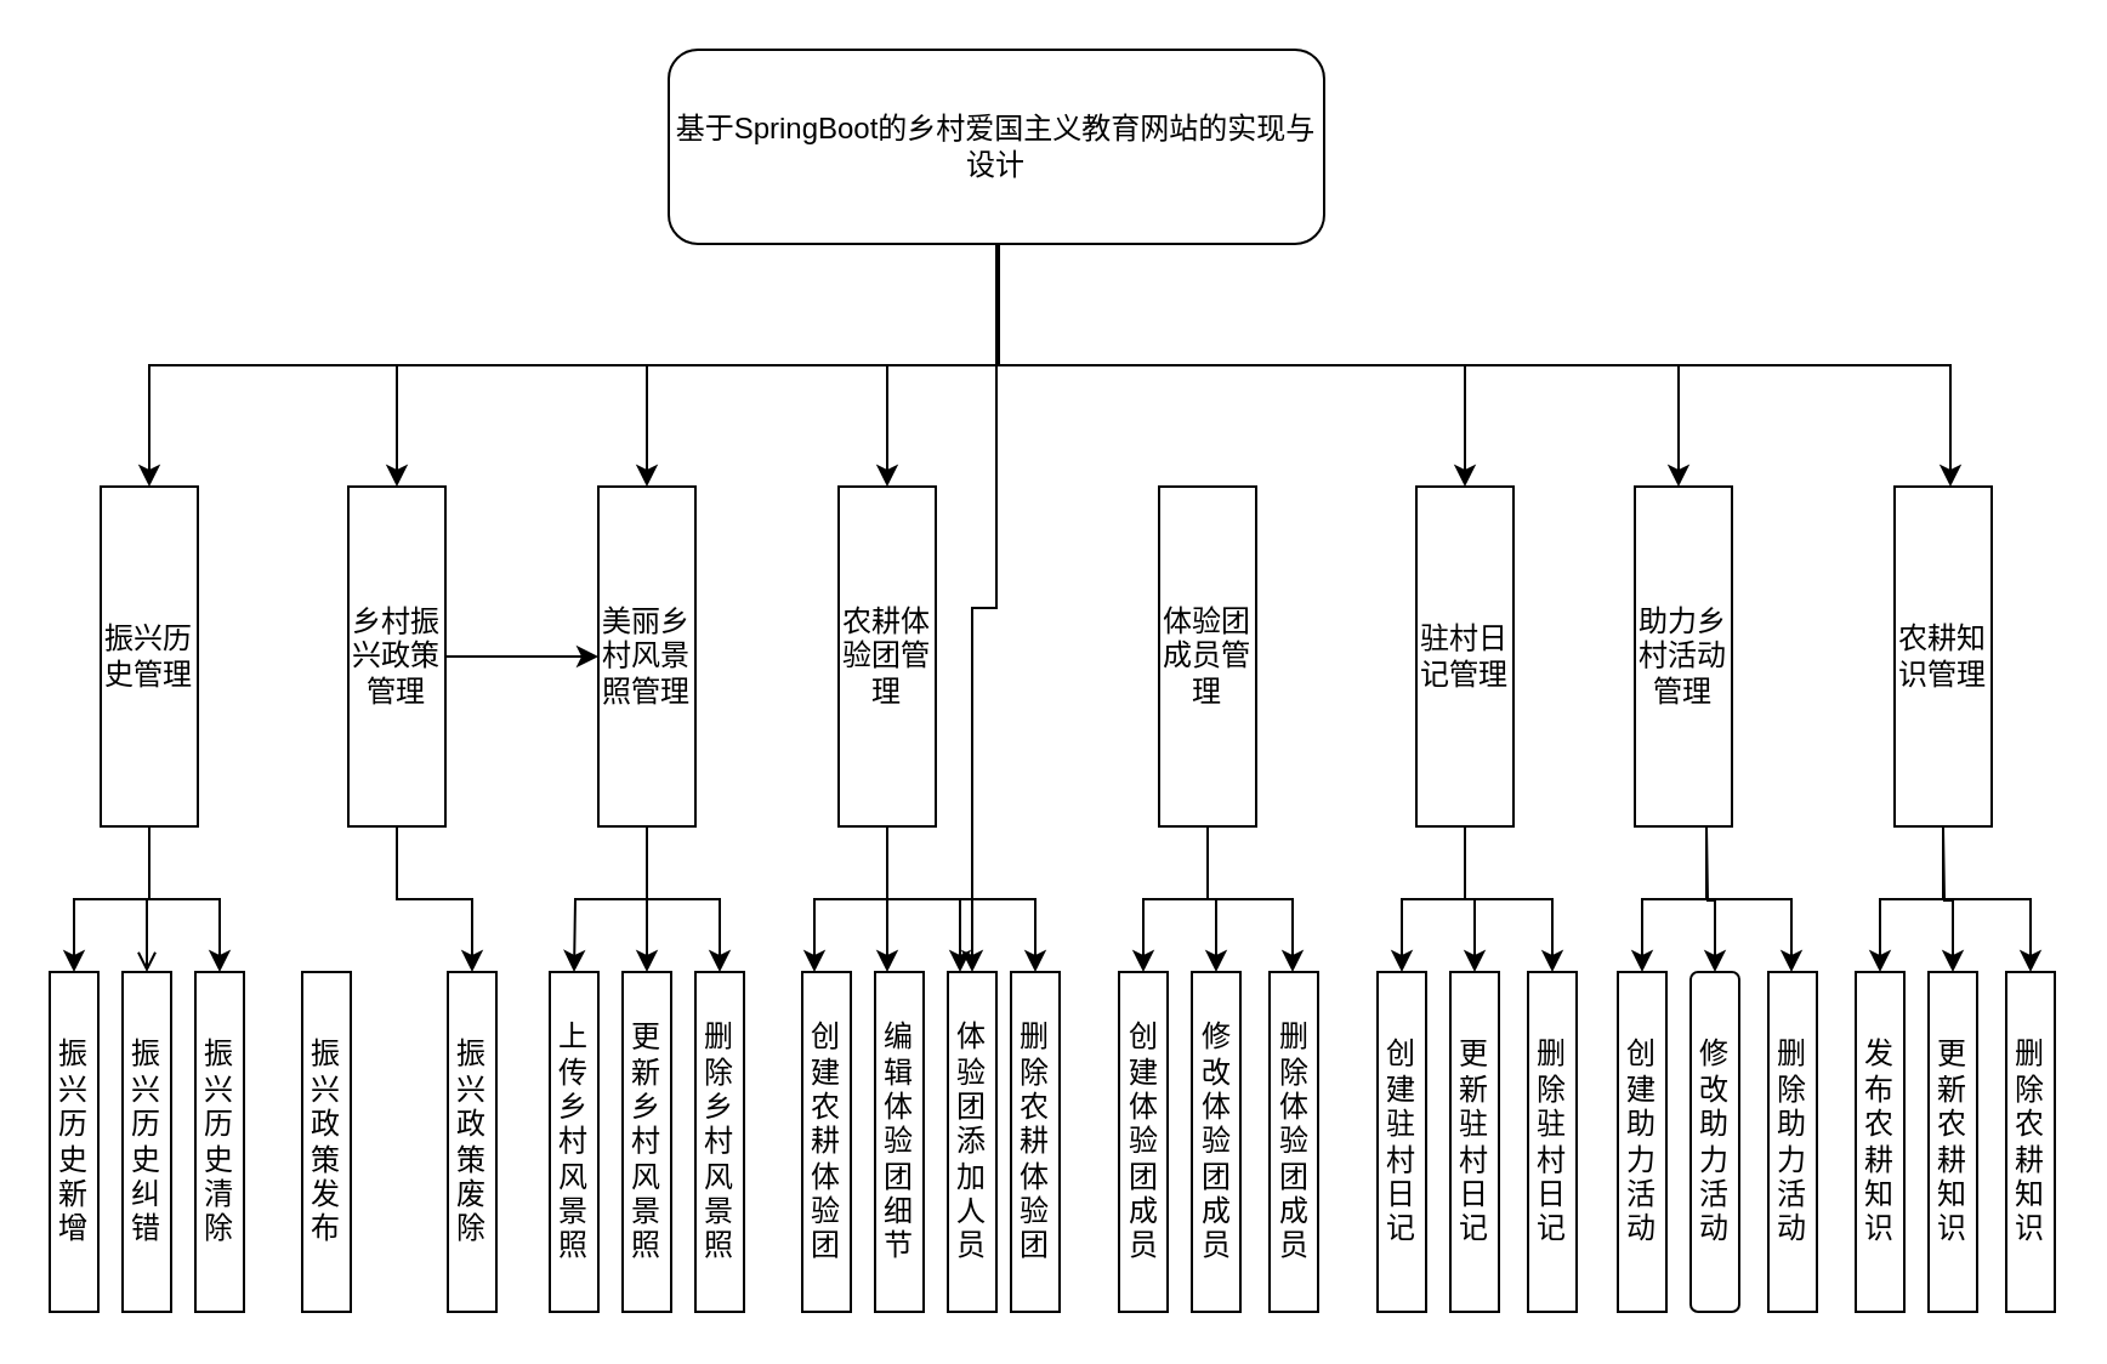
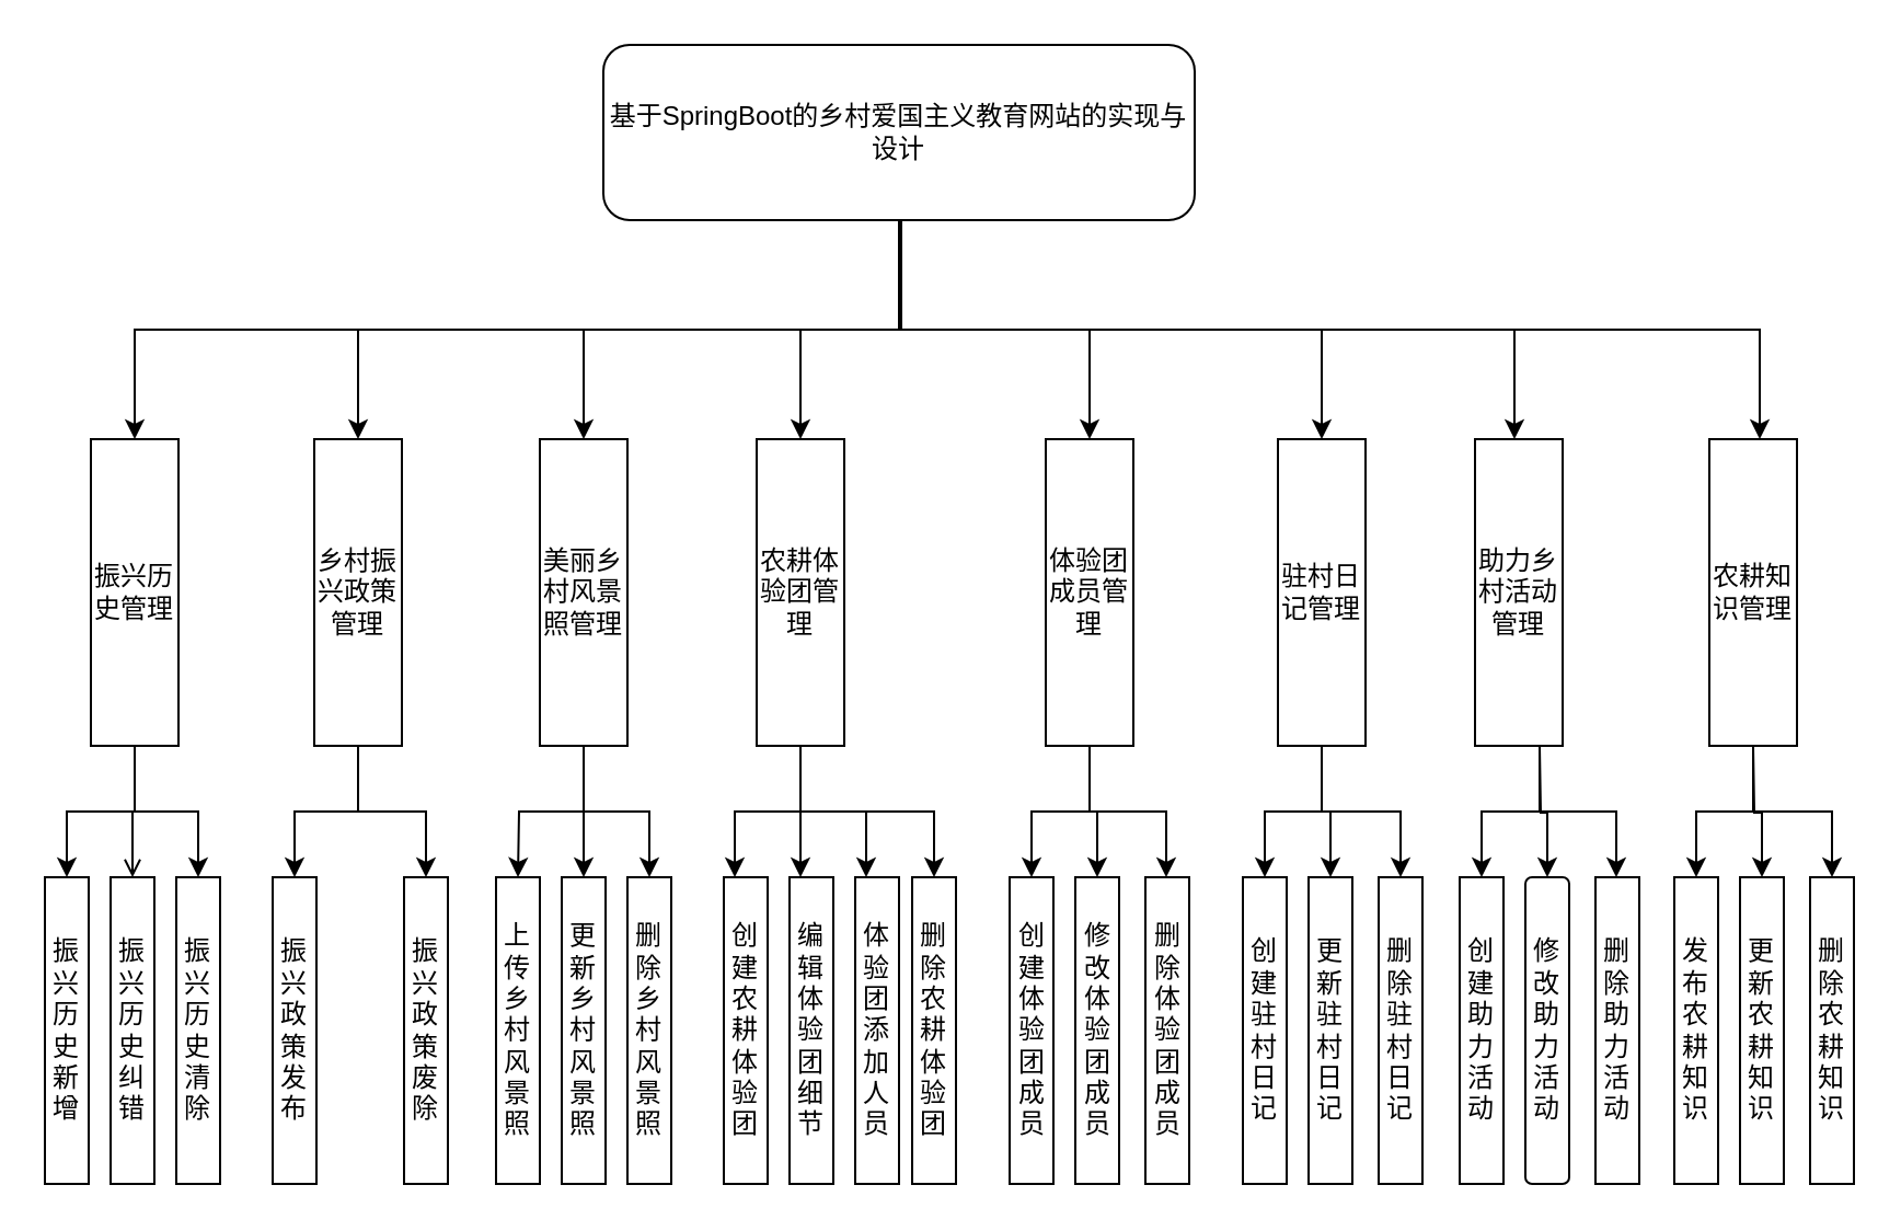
  <mxCell id="0" />
  <mxCell id="1" parent="0" />
  <mxCell id="2" style="edgeStyle=orthogonalEdgeStyle;rounded=0;orthogonalLoop=1;jettySize=auto;html=1;entryX=0.5;entryY=0;entryDx=0;entryDy=0;startArrow=none;startFill=0;strokeColor=default;" edge="1" parent="1" target="14"><mxGeometry relative="1" as="geometry"><mxPoint x="410" y="100" as="sourcePoint" /><Array as="points"><mxPoint x="410" y="150" /><mxPoint x="163" y="150" /></Array></mxGeometry></mxCell>
  <mxCell id="3" style="edgeStyle=orthogonalEdgeStyle;rounded=0;orthogonalLoop=1;jettySize=auto;html=1;exitX=0.5;exitY=1;exitDx=0;exitDy=0;startArrow=none;startFill=0;strokeColor=default;" edge="1" parent="1" source="10" target="11"><mxGeometry relative="1" as="geometry" /></mxCell>
  <mxCell id="4" style="edgeStyle=orthogonalEdgeStyle;rounded=0;orthogonalLoop=1;jettySize=auto;html=1;exitX=0.5;exitY=1;exitDx=0;exitDy=0;startArrow=none;startFill=0;strokeColor=default;" edge="1" parent="1" source="10" target="17"><mxGeometry relative="1" as="geometry" /></mxCell>
- <mxCell id="5" style="edgeStyle=orthogonalEdgeStyle;rounded=0;orthogonalLoop=1;jettySize=auto;html=1;startArrow=none;startFill=0;strokeColor=default;" edge="1" parent="1" source="10" target="44"><mxGeometry relative="1" as="geometry" /></mxCell>
+ <mxCell id="5" style="edgeStyle=orthogonalEdgeStyle;rounded=0;orthogonalLoop=1;jettySize=auto;html=1;entryX=0.5;entryY=0;entryDx=0;entryDy=0;startArrow=none;startFill=0;strokeColor=default;" edge="1" parent="1" source="10" target="21"><mxGeometry relative="1" as="geometry" /></mxCell>
  <mxCell id="6" style="edgeStyle=orthogonalEdgeStyle;rounded=0;orthogonalLoop=1;jettySize=auto;html=1;entryX=0.5;entryY=0;entryDx=0;entryDy=0;startArrow=none;startFill=0;strokeColor=default;" edge="1" parent="1" source="10" target="25"><mxGeometry relative="1" as="geometry"><Array as="points"><mxPoint x="410" y="150" /><mxPoint x="603" y="150" /></Array></mxGeometry></mxCell>
  <mxCell id="7" style="edgeStyle=orthogonalEdgeStyle;rounded=0;orthogonalLoop=1;jettySize=auto;html=1;startArrow=none;startFill=0;strokeColor=default;entryX=0.45;entryY=0;entryDx=0;entryDy=0;entryPerimeter=0;" edge="1" parent="1" source="10" target="15"><mxGeometry relative="1" as="geometry"><mxPoint x="626" y="180" as="targetPoint" /><Array as="points"><mxPoint x="410" y="150" /><mxPoint x="691" y="150" /></Array></mxGeometry></mxCell>
  <mxCell id="8" style="edgeStyle=orthogonalEdgeStyle;rounded=0;orthogonalLoop=1;jettySize=auto;html=1;entryX=0.5;entryY=0;entryDx=0;entryDy=0;startArrow=none;startFill=0;strokeColor=default;" edge="1" parent="1"><mxGeometry relative="1" as="geometry"><mxPoint x="410" y="100" as="sourcePoint" /><mxPoint x="803" y="200" as="targetPoint" /><Array as="points"><mxPoint x="411" y="100" /><mxPoint x="411" y="150" /><mxPoint x="803" y="150" /></Array></mxGeometry></mxCell>
  <mxCell id="9" style="edgeStyle=orthogonalEdgeStyle;rounded=0;orthogonalLoop=1;jettySize=auto;html=1;startArrow=none;startFill=0;strokeColor=default;entryX=0.5;entryY=0;entryDx=0;entryDy=0;" edge="1" parent="1" source="10" target="30"><mxGeometry relative="1" as="geometry"><Array as="points"><mxPoint x="410" y="150" /><mxPoint x="61" y="150" /></Array></mxGeometry></mxCell>
  <mxCell id="10" value="基于SpringBoot的乡村爱国主义教育网站的实现与设计" style="rounded=1;whiteSpace=wrap;html=1;" vertex="1" parent="1"><mxGeometry x="275" y="20" width="270" height="80" as="geometry" /></mxCell>
  <mxCell id="11" value="美丽乡村风景照管理" style="rounded=0;whiteSpace=wrap;html=1;" vertex="1" parent="1"><mxGeometry x="246" y="200" width="40" height="140" as="geometry" /></mxCell>
- <mxCell id="12" style="edgeStyle=orthogonalEdgeStyle;rounded=0;orthogonalLoop=1;jettySize=auto;html=1;startArrow=none;startFill=0;strokeColor=default;" edge="1" parent="1" source="14" target="11"><mxGeometry relative="1" as="geometry" /></mxCell>
+ <mxCell id="12" style="edgeStyle=orthogonalEdgeStyle;rounded=0;orthogonalLoop=1;jettySize=auto;html=1;entryX=0.5;entryY=0;entryDx=0;entryDy=0;startArrow=none;startFill=0;strokeColor=default;" edge="1" parent="1" source="14" target="34"><mxGeometry relative="1" as="geometry" /></mxCell>
  <mxCell id="13" style="edgeStyle=orthogonalEdgeStyle;rounded=0;orthogonalLoop=1;jettySize=auto;html=1;entryX=0.5;entryY=0;entryDx=0;entryDy=0;startArrow=none;startFill=0;strokeColor=default;exitX=0.5;exitY=1;exitDx=0;exitDy=0;" edge="1" parent="1" source="14" target="35"><mxGeometry relative="1" as="geometry" /></mxCell>
  <mxCell id="14" value="乡村振兴政策管理" style="rounded=0;whiteSpace=wrap;html=1;" vertex="1" parent="1"><mxGeometry x="143" y="200" width="40" height="140" as="geometry" /></mxCell>
  <mxCell id="15" value="助力乡村活动管理" style="rounded=0;whiteSpace=wrap;html=1;" vertex="1" parent="1"><mxGeometry x="673" y="200" width="40" height="140" as="geometry" /></mxCell>
  <mxCell id="16" style="edgeStyle=orthogonalEdgeStyle;rounded=0;orthogonalLoop=1;jettySize=auto;html=1;startArrow=none;startFill=0;strokeColor=default;exitX=0.5;exitY=1;exitDx=0;exitDy=0;" edge="1" parent="1" source="17" target="48"><mxGeometry relative="1" as="geometry"><Array as="points"><mxPoint x="365" y="370" /><mxPoint x="426" y="370" /></Array></mxGeometry></mxCell>
  <mxCell id="17" value="农耕体验团管理" style="rounded=0;whiteSpace=wrap;html=1;" vertex="1" parent="1"><mxGeometry x="345" y="200" width="40" height="140" as="geometry" /></mxCell>
  <mxCell id="18" style="edgeStyle=orthogonalEdgeStyle;rounded=0;orthogonalLoop=1;jettySize=auto;html=1;entryX=0.5;entryY=0;entryDx=0;entryDy=0;startArrow=none;startFill=0;strokeColor=default;" edge="1" parent="1" source="21" target="49"><mxGeometry relative="1" as="geometry" /></mxCell>
  <mxCell id="19" style="edgeStyle=orthogonalEdgeStyle;rounded=0;orthogonalLoop=1;jettySize=auto;html=1;entryX=0.5;entryY=0;entryDx=0;entryDy=0;startArrow=none;startFill=0;strokeColor=default;" edge="1" parent="1" source="21" target="50"><mxGeometry relative="1" as="geometry" /></mxCell>
  <mxCell id="20" style="edgeStyle=orthogonalEdgeStyle;rounded=0;orthogonalLoop=1;jettySize=auto;html=1;startArrow=none;startFill=0;strokeColor=default;" edge="1" parent="1" source="21" target="51"><mxGeometry relative="1" as="geometry"><Array as="points"><mxPoint x="497" y="370" /><mxPoint x="532" y="370" /></Array></mxGeometry></mxCell>
  <mxCell id="21" value="体验团成员管理" style="rounded=0;whiteSpace=wrap;html=1;" vertex="1" parent="1"><mxGeometry x="477" y="200" width="40" height="140" as="geometry" /></mxCell>
  <mxCell id="22" style="edgeStyle=orthogonalEdgeStyle;rounded=0;orthogonalLoop=1;jettySize=auto;html=1;entryX=0.5;entryY=0;entryDx=0;entryDy=0;startArrow=none;startFill=0;strokeColor=default;" edge="1" parent="1" source="25" target="52"><mxGeometry relative="1" as="geometry" /></mxCell>
  <mxCell id="23" style="edgeStyle=orthogonalEdgeStyle;rounded=0;orthogonalLoop=1;jettySize=auto;html=1;entryX=0.5;entryY=0;entryDx=0;entryDy=0;startArrow=none;startFill=0;strokeColor=default;" edge="1" parent="1" source="25" target="53"><mxGeometry relative="1" as="geometry" /></mxCell>
  <mxCell id="24" style="edgeStyle=orthogonalEdgeStyle;rounded=0;orthogonalLoop=1;jettySize=auto;html=1;entryX=0.5;entryY=0;entryDx=0;entryDy=0;startArrow=none;startFill=0;strokeColor=default;" edge="1" parent="1" source="25" target="54"><mxGeometry relative="1" as="geometry"><Array as="points"><mxPoint x="603" y="370" /><mxPoint x="639" y="370" /></Array></mxGeometry></mxCell>
  <mxCell id="25" value="驻村日记管理" style="rounded=0;whiteSpace=wrap;html=1;" vertex="1" parent="1"><mxGeometry x="583" y="200" width="40" height="140" as="geometry" /></mxCell>
  <mxCell id="26" value="农耕知识管理" style="rounded=0;whiteSpace=wrap;html=1;" vertex="1" parent="1"><mxGeometry x="780" y="200" width="40" height="140" as="geometry" /></mxCell>
  <mxCell id="27" style="edgeStyle=orthogonalEdgeStyle;rounded=0;orthogonalLoop=1;jettySize=auto;html=1;entryX=0.5;entryY=0;entryDx=0;entryDy=0;startArrow=none;startFill=0;strokeColor=default;exitX=0.5;exitY=1;exitDx=0;exitDy=0;" edge="1" parent="1" source="30" target="31"><mxGeometry relative="1" as="geometry" /></mxCell>
  <mxCell id="28" style="edgeStyle=orthogonalEdgeStyle;rounded=0;orthogonalLoop=1;jettySize=auto;html=1;exitX=0.5;exitY=1;exitDx=0;exitDy=0;startArrow=none;startFill=0;strokeColor=default;endArrow=open;" edge="1" parent="1" source="30" target="32"><mxGeometry relative="1" as="geometry" /></mxCell>
  <mxCell id="29" style="edgeStyle=orthogonalEdgeStyle;rounded=0;orthogonalLoop=1;jettySize=auto;html=1;startArrow=none;startFill=0;strokeColor=default;entryX=0.5;entryY=0;entryDx=0;entryDy=0;exitX=0.5;exitY=1;exitDx=0;exitDy=0;" edge="1" parent="1" source="30" target="33"><mxGeometry relative="1" as="geometry"><mxPoint x="81" y="380" as="targetPoint" /><mxPoint x="67" y="340" as="sourcePoint" /><Array as="points"><mxPoint x="61" y="370" /><mxPoint x="90" y="370" /></Array></mxGeometry></mxCell>
  <mxCell id="30" value="振兴历史管理" style="rounded=0;whiteSpace=wrap;html=1;" vertex="1" parent="1"><mxGeometry x="41" y="200" width="40" height="140" as="geometry" /></mxCell>
  <mxCell id="31" value="振兴历史新增" style="rounded=0;whiteSpace=wrap;html=1;" vertex="1" parent="1"><mxGeometry x="20" y="400" width="20" height="140" as="geometry" /></mxCell>
  <mxCell id="32" value="振兴历史纠错" style="rounded=0;whiteSpace=wrap;html=1;" vertex="1" parent="1"><mxGeometry x="50" y="400" width="20" height="140" as="geometry" /></mxCell>
  <mxCell id="33" value="振兴历史清除" style="rounded=0;whiteSpace=wrap;html=1;" vertex="1" parent="1"><mxGeometry x="80" y="400" width="20" height="140" as="geometry" /></mxCell>
  <mxCell id="34" value="振兴政策发布" style="rounded=0;whiteSpace=wrap;html=1;" vertex="1" parent="1"><mxGeometry x="124" y="400" width="20" height="140" as="geometry" /></mxCell>
  <mxCell id="35" value="振兴政策废除" style="rounded=0;whiteSpace=wrap;html=1;" vertex="1" parent="1"><mxGeometry x="184" y="400" width="20" height="140" as="geometry" /></mxCell>
  <mxCell id="36" value="上传乡村风景照" style="rounded=0;whiteSpace=wrap;html=1;" vertex="1" parent="1"><mxGeometry x="226" y="400" width="20" height="140" as="geometry" /></mxCell>
  <mxCell id="37" value="更新乡村风景照" style="rounded=0;whiteSpace=wrap;html=1;" vertex="1" parent="1"><mxGeometry x="256" y="400" width="20" height="140" as="geometry" /></mxCell>
  <mxCell id="38" value="删除乡村风景照" style="rounded=0;whiteSpace=wrap;html=1;" vertex="1" parent="1"><mxGeometry x="286" y="400" width="20" height="140" as="geometry" /></mxCell>
  <mxCell id="39" style="edgeStyle=orthogonalEdgeStyle;rounded=0;orthogonalLoop=1;jettySize=auto;html=1;startArrow=none;startFill=0;strokeColor=default;exitX=0.5;exitY=1;exitDx=0;exitDy=0;" edge="1" parent="1" source="11"><mxGeometry relative="1" as="geometry"><mxPoint x="265.034" y="360.03" as="sourcePoint" /><mxPoint x="236" y="400" as="targetPoint" /></mxGeometry></mxCell>
  <mxCell id="40" style="edgeStyle=orthogonalEdgeStyle;rounded=0;orthogonalLoop=1;jettySize=auto;html=1;startArrow=none;startFill=0;strokeColor=default;" edge="1" parent="1"><mxGeometry relative="1" as="geometry"><mxPoint x="266" y="340" as="sourcePoint" /><mxPoint x="266" y="400" as="targetPoint" /></mxGeometry></mxCell>
  <mxCell id="41" style="edgeStyle=orthogonalEdgeStyle;rounded=0;orthogonalLoop=1;jettySize=auto;html=1;startArrow=none;startFill=0;strokeColor=default;" edge="1" parent="1"><mxGeometry relative="1" as="geometry"><mxPoint x="265" y="340" as="sourcePoint" /><mxPoint x="296" y="400" as="targetPoint" /><Array as="points"><mxPoint x="266" y="340" /><mxPoint x="266" y="370" /><mxPoint x="296" y="370" /></Array></mxGeometry></mxCell>
  <mxCell id="42" value="创建农耕体验团" style="rounded=0;whiteSpace=wrap;html=1;" vertex="1" parent="1"><mxGeometry x="330" y="400" width="20" height="140" as="geometry" /></mxCell>
  <mxCell id="43" value="编辑体验团细节" style="rounded=0;whiteSpace=wrap;html=1;" vertex="1" parent="1"><mxGeometry x="360" y="400" width="20" height="140" as="geometry" /></mxCell>
  <mxCell id="44" value="体验团添加人员" style="rounded=0;whiteSpace=wrap;html=1;" vertex="1" parent="1"><mxGeometry x="390" y="400" width="20" height="140" as="geometry" /></mxCell>
  <mxCell id="45" style="edgeStyle=orthogonalEdgeStyle;rounded=0;orthogonalLoop=1;jettySize=auto;html=1;startArrow=none;startFill=0;strokeColor=default;exitX=0.5;exitY=1;exitDx=0;exitDy=0;" edge="1" parent="1"><mxGeometry relative="1" as="geometry"><mxPoint x="365" y="340" as="sourcePoint" /><mxPoint x="335" y="400" as="targetPoint" /><Array as="points"><mxPoint x="365" y="370" /><mxPoint x="335" y="370" /></Array></mxGeometry></mxCell>
  <mxCell id="46" style="edgeStyle=orthogonalEdgeStyle;rounded=0;orthogonalLoop=1;jettySize=auto;html=1;startArrow=none;startFill=0;strokeColor=default;" edge="1" parent="1"><mxGeometry relative="1" as="geometry"><mxPoint x="365" y="340" as="sourcePoint" /><mxPoint x="365" y="400" as="targetPoint" /></mxGeometry></mxCell>
  <mxCell id="47" style="edgeStyle=orthogonalEdgeStyle;rounded=0;orthogonalLoop=1;jettySize=auto;html=1;startArrow=none;startFill=0;strokeColor=default;" edge="1" parent="1"><mxGeometry relative="1" as="geometry"><mxPoint x="364" y="340" as="sourcePoint" /><mxPoint x="395" y="400" as="targetPoint" /><Array as="points"><mxPoint x="365" y="340" /><mxPoint x="365" y="370" /><mxPoint x="395" y="370" /></Array></mxGeometry></mxCell>
  <mxCell id="48" value="删除农耕体验团" style="rounded=0;whiteSpace=wrap;html=1;" vertex="1" parent="1"><mxGeometry x="416" y="400" width="20" height="140" as="geometry" /></mxCell>
  <mxCell id="49" value="创建体验团成员" style="rounded=0;whiteSpace=wrap;html=1;" vertex="1" parent="1"><mxGeometry x="460.5" y="400" width="20" height="140" as="geometry" /></mxCell>
  <mxCell id="50" value="修改体验团成员" style="rounded=0;whiteSpace=wrap;html=1;" vertex="1" parent="1"><mxGeometry x="490.5" y="400" width="20" height="140" as="geometry" /></mxCell>
  <mxCell id="51" value="删除体验团成员" style="rounded=0;whiteSpace=wrap;html=1;" vertex="1" parent="1"><mxGeometry x="522.5" y="400" width="20" height="140" as="geometry" /></mxCell>
  <mxCell id="52" value="创建驻村日记" style="rounded=0;whiteSpace=wrap;html=1;" vertex="1" parent="1"><mxGeometry x="567" y="400" width="20" height="140" as="geometry" /></mxCell>
  <mxCell id="53" value="更新驻村日记" style="rounded=0;whiteSpace=wrap;html=1;" vertex="1" parent="1"><mxGeometry x="597" y="400" width="20" height="140" as="geometry" /></mxCell>
  <mxCell id="54" value="删除驻村日记" style="rounded=0;whiteSpace=wrap;html=1;" vertex="1" parent="1"><mxGeometry x="629" y="400" width="20" height="140" as="geometry" /></mxCell>
  <mxCell id="55" style="edgeStyle=orthogonalEdgeStyle;rounded=0;orthogonalLoop=1;jettySize=auto;html=1;entryX=0.5;entryY=0;entryDx=0;entryDy=0;startArrow=none;startFill=0;strokeColor=default;" edge="1" parent="1" target="58"><mxGeometry relative="1" as="geometry"><mxPoint x="800" y="340" as="sourcePoint" /><Array as="points"><mxPoint x="800" y="370" /><mxPoint x="774" y="370" /></Array></mxGeometry></mxCell>
  <mxCell id="56" style="edgeStyle=orthogonalEdgeStyle;rounded=0;orthogonalLoop=1;jettySize=auto;html=1;entryX=0.5;entryY=0;entryDx=0;entryDy=0;startArrow=none;startFill=0;strokeColor=default;" edge="1" parent="1" target="59"><mxGeometry relative="1" as="geometry"><mxPoint x="800" y="340" as="sourcePoint" /></mxGeometry></mxCell>
  <mxCell id="57" style="edgeStyle=orthogonalEdgeStyle;rounded=0;orthogonalLoop=1;jettySize=auto;html=1;entryX=0.5;entryY=0;entryDx=0;entryDy=0;startArrow=none;startFill=0;strokeColor=default;" edge="1" parent="1" target="60"><mxGeometry relative="1" as="geometry"><mxPoint x="800" y="340" as="sourcePoint" /><Array as="points"><mxPoint x="800" y="370" /><mxPoint x="836" y="370" /></Array></mxGeometry></mxCell>
  <mxCell id="58" value="发布农耕知识" style="rounded=0;whiteSpace=wrap;html=1;" vertex="1" parent="1"><mxGeometry x="764" y="400" width="20" height="140" as="geometry" /></mxCell>
  <mxCell id="59" value="更新农耕知识" style="rounded=0;whiteSpace=wrap;html=1;" vertex="1" parent="1"><mxGeometry x="794" y="400" width="20" height="140" as="geometry" /></mxCell>
  <mxCell id="60" value="删除农耕知识" style="rounded=0;whiteSpace=wrap;html=1;" vertex="1" parent="1"><mxGeometry x="826" y="400" width="20" height="140" as="geometry" /></mxCell>
  <mxCell id="61" style="edgeStyle=orthogonalEdgeStyle;rounded=0;orthogonalLoop=1;jettySize=auto;html=1;entryX=0.5;entryY=0;entryDx=0;entryDy=0;startArrow=none;startFill=0;strokeColor=default;" edge="1" parent="1" target="64"><mxGeometry relative="1" as="geometry"><mxPoint x="702.5" y="340" as="sourcePoint" /><Array as="points"><mxPoint x="703" y="370" /><mxPoint x="676" y="370" /></Array></mxGeometry></mxCell>
  <mxCell id="62" style="edgeStyle=orthogonalEdgeStyle;rounded=0;orthogonalLoop=1;jettySize=auto;html=1;entryX=0.5;entryY=0;entryDx=0;entryDy=0;startArrow=none;startFill=0;strokeColor=default;" edge="1" parent="1" target="65"><mxGeometry relative="1" as="geometry"><mxPoint x="702.5" y="340" as="sourcePoint" /></mxGeometry></mxCell>
  <mxCell id="63" style="edgeStyle=orthogonalEdgeStyle;rounded=0;orthogonalLoop=1;jettySize=auto;html=1;startArrow=none;startFill=0;strokeColor=default;" edge="1" parent="1" target="66"><mxGeometry relative="1" as="geometry"><mxPoint x="702.5" y="340" as="sourcePoint" /><Array as="points"><mxPoint x="702.5" y="370" /><mxPoint x="737.5" y="370" /></Array></mxGeometry></mxCell>
  <mxCell id="64" value="创建助力活动" style="rounded=0;whiteSpace=wrap;html=1;" vertex="1" parent="1"><mxGeometry x="666" y="400" width="20" height="140" as="geometry" /></mxCell>
  <mxCell id="65" value="修改助力活动" style="whiteSpace=wrap;html=1;rounded=1;" vertex="1" parent="1"><mxGeometry x="696" y="400" width="20" height="140" as="geometry" /></mxCell>
  <mxCell id="66" value="删除助力活动" style="rounded=0;whiteSpace=wrap;html=1;" vertex="1" parent="1"><mxGeometry x="728" y="400" width="20" height="140" as="geometry" /></mxCell>
